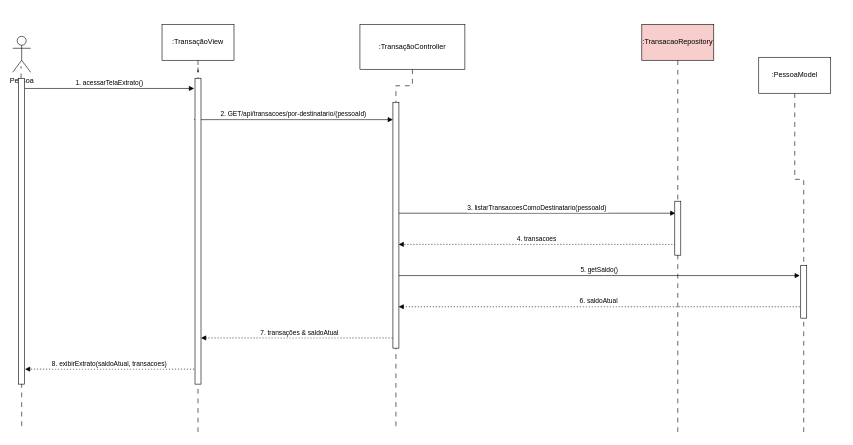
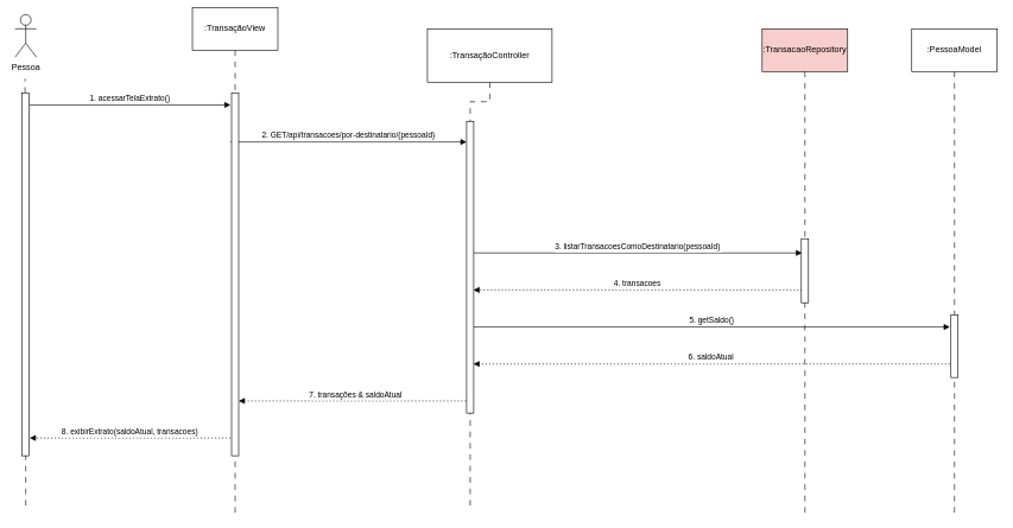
  <mxCell id="0" />
  <mxCell id="1" parent="0" />
  <mxCell id="2" value="1. acessarTelaExtrato()" style="verticalAlign=bottom;edgeStyle=elbowEdgeStyle;elbow=vertical;curved=0;rounded=0;endArrow=block;" edge="1" parent="1"><mxGeometry relative="1" as="geometry"><Array as="points"><mxPoint x="220" y="147" /></Array><mxPoint x="40.571" y="147" as="sourcePoint" /><mxPoint x="322.5" y="147" as="targetPoint" /></mxGeometry></mxCell>
  <mxCell id="3" value="2. GET/api/transacoes/por-destinatario/(pessoaId)" style="verticalAlign=bottom;edgeStyle=elbowEdgeStyle;elbow=vertical;curved=0;rounded=0;endArrow=block;" edge="1" parent="1" target="18"><mxGeometry relative="1" as="geometry"><Array as="points"><mxPoint x="502" y="199" /></Array><mxPoint x="322.5" y="199" as="sourcePoint" /><mxPoint x="663.5" y="199" as="targetPoint" /></mxGeometry></mxCell>
  <mxCell id="4" value="3. listarTransacoesComoDestinatario(pessoaId)" style="verticalAlign=bottom;edgeStyle=elbowEdgeStyle;elbow=vertical;curved=0;rounded=0;endArrow=block;" edge="1" parent="1"><mxGeometry relative="1" as="geometry"><Array as="points"><mxPoint x="903" y="355" /></Array><mxPoint x="663.5" y="355" as="sourcePoint" /><mxPoint x="1125" y="355" as="targetPoint" /></mxGeometry></mxCell>
  <mxCell id="5" value="4. transacoes" style="verticalAlign=bottom;edgeStyle=elbowEdgeStyle;elbow=vertical;curved=0;rounded=0;dashed=1;dashPattern=2 3;endArrow=block;" edge="1" parent="1"><mxGeometry relative="1" as="geometry"><Array as="points"><mxPoint x="906" y="407" /></Array><mxPoint x="1125" y="407" as="sourcePoint" /><mxPoint x="663.5" y="407" as="targetPoint" /></mxGeometry></mxCell>
  <mxCell id="6" value="5. getSaldo()" style="verticalAlign=bottom;edgeStyle=elbowEdgeStyle;elbow=vertical;curved=0;rounded=0;endArrow=block;" edge="1" parent="1"><mxGeometry relative="1" as="geometry"><Array as="points"><mxPoint x="1007" y="459" /></Array><mxPoint x="663.5" y="459" as="sourcePoint" /><mxPoint x="1332.5" y="459" as="targetPoint" /></mxGeometry></mxCell>
  <mxCell id="7" value="6. saldoAtual" style="verticalAlign=bottom;edgeStyle=elbowEdgeStyle;elbow=vertical;curved=0;rounded=0;dashed=1;dashPattern=2 3;endArrow=block;" edge="1" parent="1"><mxGeometry relative="1" as="geometry"><Array as="points"><mxPoint x="1010" y="511" /></Array><mxPoint x="1332.5" y="511" as="sourcePoint" /><mxPoint x="663.5" y="511" as="targetPoint" /></mxGeometry></mxCell>
  <mxCell id="8" value="7. transações &amp; saldoAtual" style="verticalAlign=bottom;edgeStyle=elbowEdgeStyle;elbow=horizontal;curved=0;rounded=0;dashed=1;dashPattern=2 3;endArrow=block;" edge="1" parent="1" target="14"><mxGeometry relative="1" as="geometry"><Array as="points"><mxPoint x="505" y="563" /></Array><mxPoint x="663.5" y="563" as="sourcePoint" /><mxPoint x="354" y="560" as="targetPoint" /></mxGeometry></mxCell>
  <mxCell id="9" value="8. exibirExtrato(saldoAtual, transacoes)" style="verticalAlign=bottom;edgeStyle=elbowEdgeStyle;elbow=vertical;curved=0;rounded=0;dashed=1;dashPattern=2 3;endArrow=block;" edge="1" parent="1"><mxGeometry relative="1" as="geometry"><Array as="points"><mxPoint x="223" y="615" /></Array><mxPoint x="322.5" y="615" as="sourcePoint" /><mxPoint x="40.571" y="615" as="targetPoint" /></mxGeometry></mxCell>
- <mxCell id="10" value="Pessoa" style="shape=umlActor;verticalLabelPosition=bottom;verticalAlign=top;html=1;outlineConnect=0;" vertex="1" parent="1"><mxGeometry x="20" y="60" width="30" height="60" as="geometry" /></mxCell>
+ <mxCell id="10" value="Pessoa" style="shape=umlActor;verticalLabelPosition=bottom;verticalAlign=top;html=1;outlineConnect=0;" vertex="1" parent="1"><mxGeometry x="20" width="30" height="60" as="geometry" y="20" /></mxCell>
  <mxCell id="11" value="" style="rounded=0;whiteSpace=wrap;html=1;" vertex="1" parent="1"><mxGeometry x="30" y="130" width="10" height="510" as="geometry" /></mxCell>
  <mxCell id="12" style="edgeStyle=orthogonalEdgeStyle;rounded=0;orthogonalLoop=1;jettySize=auto;html=1;endArrow=none;startFill=0;dashed=1;dashPattern=8 8;" edge="1" parent="1" source="13" target="14"><mxGeometry relative="1" as="geometry" /></mxCell>
- <mxCell id="13" value=":TransaçãoView" style="rounded=0;whiteSpace=wrap;html=1;" vertex="1" parent="1"><mxGeometry x="269" y="40" width="120" height="60" as="geometry" /></mxCell>
+ <mxCell id="13" value=":TransaçãoView" style="rounded=0;whiteSpace=wrap;html=1;" vertex="1" parent="1"><mxGeometry x="269" y="10" width="120" height="60" as="geometry" /></mxCell>
  <mxCell id="14" value="" style="rounded=0;whiteSpace=wrap;html=1;" vertex="1" parent="1"><mxGeometry x="324" y="130" width="10" height="510" as="geometry" /></mxCell>
  <mxCell id="15" value="" style="endArrow=none;html=1;rounded=0;entryX=0.5;entryY=1;entryDx=0;entryDy=0;dashed=1;dashPattern=8 8;" edge="1" parent="1" target="14"><mxGeometry width="50" height="50" relative="1" as="geometry"><mxPoint x="329" y="720" as="sourcePoint" /><mxPoint x="564" y="690" as="targetPoint" /></mxGeometry></mxCell>
  <mxCell id="16" style="edgeStyle=orthogonalEdgeStyle;rounded=0;orthogonalLoop=1;jettySize=auto;html=1;entryX=0.5;entryY=0;entryDx=0;entryDy=0;endArrow=none;startFill=0;dashed=1;dashPattern=8 8;" edge="1" parent="1" source="17" target="18"><mxGeometry relative="1" as="geometry" /></mxCell>
  <mxCell id="17" value=":TransaçãoController" style="rounded=0;whiteSpace=wrap;html=1;" vertex="1" parent="1"><mxGeometry x="599" y="40" width="175" height="75" as="geometry" /></mxCell>
  <mxCell id="18" value="" style="rounded=0;whiteSpace=wrap;html=1;" vertex="1" parent="1"><mxGeometry x="654" y="170" width="10" height="410" as="geometry" /></mxCell>
  <mxCell id="19" value="" style="endArrow=none;html=1;rounded=0;entryX=0.5;entryY=1;entryDx=0;entryDy=0;dashed=1;dashPattern=8 8;" edge="1" parent="1" target="18"><mxGeometry width="50" height="50" relative="1" as="geometry"><mxPoint x="659" y="710" as="sourcePoint" /><mxPoint x="824" y="610" as="targetPoint" /></mxGeometry></mxCell>
  <mxCell id="20" style="edgeStyle=orthogonalEdgeStyle;rounded=0;orthogonalLoop=1;jettySize=auto;html=1;endArrow=none;startFill=0;dashed=1;dashPattern=8 8;" edge="1" parent="1" source="21" target="22"><mxGeometry relative="1" as="geometry" /></mxCell>
  <mxCell id="21" value=":TransacaoRepository" style="rounded=0;whiteSpace=wrap;html=1;fillColor=#f8cecc;" vertex="1" parent="1"><mxGeometry x="1069" y="40" width="120" height="60" as="geometry" /></mxCell>
  <mxCell id="22" value="" style="rounded=0;whiteSpace=wrap;html=1;" vertex="1" parent="1"><mxGeometry x="1124" y="335" width="10" height="90" as="geometry" /></mxCell>
  <mxCell id="23" value="" style="endArrow=none;html=1;rounded=0;entryX=0.5;entryY=1;entryDx=0;entryDy=0;dashed=1;dashPattern=8 8;" edge="1" parent="1" target="22"><mxGeometry width="50" height="50" relative="1" as="geometry"><mxPoint x="1129" y="720" as="sourcePoint" /><mxPoint x="1184" y="570" as="targetPoint" /></mxGeometry></mxCell>
  <mxCell id="24" style="edgeStyle=orthogonalEdgeStyle;rounded=0;orthogonalLoop=1;jettySize=auto;html=1;entryX=0.5;entryY=0;entryDx=0;entryDy=0;endArrow=none;startFill=0;dashed=1;dashPattern=8 8;" edge="1" parent="1" source="25" target="26"><mxGeometry relative="1" as="geometry" /></mxCell>
- <mxCell id="25" value=":PessoaModel" style="rounded=0;whiteSpace=wrap;html=1;" vertex="1" parent="1"><mxGeometry x="1264" y="95" width="120" height="60" as="geometry" /></mxCell>
+ <mxCell id="25" value=":PessoaModel" style="rounded=0;whiteSpace=wrap;html=1;" vertex="1" parent="1"><mxGeometry x="1279" y="40" width="120" height="60" as="geometry" /></mxCell>
  <mxCell id="26" value="" style="rounded=0;whiteSpace=wrap;html=1;" vertex="1" parent="1"><mxGeometry x="1334" y="442" width="10" height="88" as="geometry" /></mxCell>
  <mxCell id="27" value="" style="endArrow=none;html=1;rounded=0;entryX=0.5;entryY=1;entryDx=0;entryDy=0;dashed=1;dashPattern=8 8;" edge="1" parent="1" target="26"><mxGeometry width="50" height="50" relative="1" as="geometry"><mxPoint x="1339" y="720" as="sourcePoint" /><mxPoint x="1144" y="630" as="targetPoint" /></mxGeometry></mxCell>
  <mxCell id="28" value="" style="endArrow=none;html=1;rounded=0;entryX=0.5;entryY=1;entryDx=0;entryDy=0;dashed=1;dashPattern=8 8;" edge="1" parent="1"><mxGeometry width="50" height="50" relative="1" as="geometry"><mxPoint x="35" y="710" as="sourcePoint" /><mxPoint x="35" y="640" as="targetPoint" /></mxGeometry></mxCell>
  <mxCell id="29" value="" style="endArrow=none;html=1;rounded=0;dashed=1;dashPattern=8 8;" edge="1" parent="1"><mxGeometry width="50" height="50" relative="1" as="geometry"><mxPoint x="34" y="130" as="sourcePoint" /><mxPoint x="34" y="110" as="targetPoint" /></mxGeometry></mxCell>
